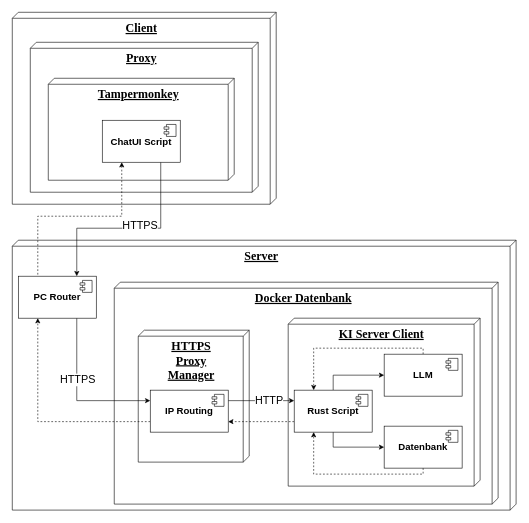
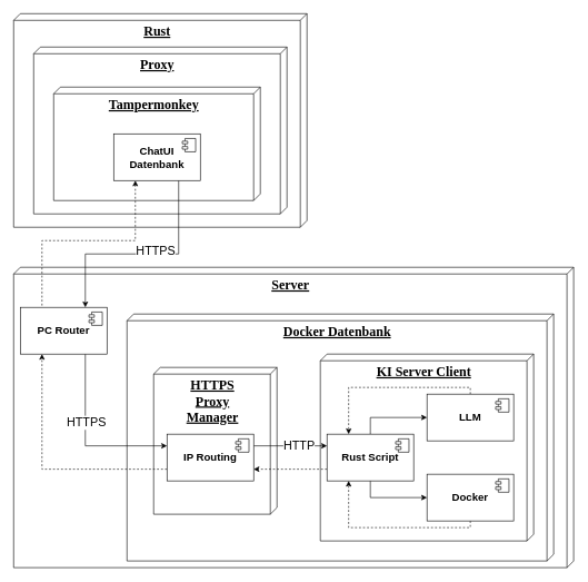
  <mxCell id="0" />
  <mxCell id="1" parent="0" />
  <mxCell id="2" value="&lt;b style=&quot;font-size: 20px;&quot;&gt;Server&lt;/b&gt;" style="verticalAlign=top;align=center;spacingTop=8;spacingLeft=2;spacingRight=12;shape=cube;size=10;direction=south;fontStyle=4;html=1;rounded=0;shadow=0;comic=0;labelBackgroundColor=none;strokeWidth=1;fontFamily=Verdana;fontSize=20;" parent="1" vertex="1"><mxGeometry x="20" y="400" width="840" height="450" as="geometry" /></mxCell>
- <mxCell id="3" value="&lt;b style=&quot;font-size: 20px;&quot;&gt;Client&lt;/b&gt;" style="verticalAlign=top;align=center;spacingTop=8;spacingLeft=2;spacingRight=12;shape=cube;size=10;direction=south;fontStyle=4;html=1;rounded=0;shadow=0;comic=0;labelBackgroundColor=none;strokeWidth=1;fontFamily=Verdana;fontSize=20;" parent="1" vertex="1"><mxGeometry x="20" y="20" width="440" height="320" as="geometry" /></mxCell>
+ <mxCell id="3" value="&lt;b style=&quot;font-size: 20px;&quot;&gt;Rust&lt;/b&gt;" style="verticalAlign=top;align=center;spacingTop=8;spacingLeft=2;spacingRight=12;shape=cube;size=10;direction=south;fontStyle=4;html=1;rounded=0;shadow=0;comic=0;labelBackgroundColor=none;strokeWidth=1;fontFamily=Verdana;fontSize=20;" parent="1" vertex="1"><mxGeometry x="20" y="20" width="440" height="320" as="geometry" /></mxCell>
  <mxCell id="4" value="&lt;b style=&quot;font-size: 20px;&quot;&gt;Docker Datenbank&lt;/b&gt;" style="verticalAlign=top;align=center;spacingTop=8;spacingLeft=2;spacingRight=12;shape=cube;size=10;direction=south;fontStyle=4;html=1;rounded=0;shadow=0;comic=0;labelBackgroundColor=none;strokeWidth=1;fontFamily=Verdana;fontSize=20;" parent="1" vertex="1"><mxGeometry x="190" y="470" width="640" height="370" as="geometry" /></mxCell>
  <mxCell id="5" value="&lt;b style=&quot;font-size: 20px;&quot;&gt;HTTPS&lt;br&gt;Proxy &lt;br&gt;Manager&lt;br&gt;&lt;/b&gt;" style="verticalAlign=top;align=center;spacingTop=8;spacingLeft=2;spacingRight=12;shape=cube;size=10;direction=south;fontStyle=4;html=1;rounded=0;shadow=0;comic=0;labelBackgroundColor=none;strokeWidth=1;fontFamily=Verdana;fontSize=20;" parent="1" vertex="1"><mxGeometry x="230" y="550" width="185" height="220" as="geometry" /></mxCell>
  <mxCell id="6" value="&lt;b style=&quot;font-size: 20px;&quot;&gt;KI Server Client&lt;/b&gt;" style="verticalAlign=top;align=center;spacingTop=8;spacingLeft=2;spacingRight=12;shape=cube;size=10;direction=south;fontStyle=4;html=1;rounded=0;shadow=0;comic=0;labelBackgroundColor=none;strokeWidth=1;fontFamily=Verdana;fontSize=20;" parent="1" vertex="1"><mxGeometry x="480" y="530" width="320" height="280" as="geometry" /></mxCell>
  <mxCell id="7" style="edgeStyle=orthogonalEdgeStyle;rounded=0;orthogonalLoop=1;jettySize=auto;html=1;exitX=1;exitY=0.25;exitDx=0;exitDy=0;entryX=0;entryY=0.25;entryDx=0;entryDy=0;startArrow=none;startFill=0;" parent="1" source="10" target="15" edge="1"><mxGeometry relative="1" as="geometry" /></mxCell>
  <mxCell id="8" value="&lt;font style=&quot;font-size: 18px;&quot;&gt;HTTP&lt;/font&gt;" style="edgeLabel;html=1;align=center;verticalAlign=middle;resizable=0;points=[];" parent="7" vertex="1" connectable="0"><mxGeometry x="0.227" y="1" relative="1" as="geometry"><mxPoint as="offset" /></mxGeometry></mxCell>
  <mxCell id="9" style="edgeStyle=orthogonalEdgeStyle;rounded=0;orthogonalLoop=1;jettySize=auto;html=1;exitX=0;exitY=0.75;exitDx=0;exitDy=0;entryX=0.25;entryY=1;entryDx=0;entryDy=0;dashed=1;" parent="1" source="10" target="25" edge="1"><mxGeometry relative="1" as="geometry" /></mxCell>
  <mxCell id="10" value="&lt;b&gt;&lt;font style=&quot;font-size: 16px;&quot;&gt;IP Routing&lt;/font&gt;&lt;/b&gt;" style="html=1;dropTarget=0;whiteSpace=wrap;" parent="1" vertex="1"><mxGeometry x="250" y="650" width="130" height="70" as="geometry" /></mxCell>
  <mxCell id="11" value="" style="shape=module;jettyWidth=8;jettyHeight=4;" parent="10" vertex="1"><mxGeometry x="1" width="20" height="20" relative="1" as="geometry"><mxPoint x="-27" y="7" as="offset" /></mxGeometry></mxCell>
  <mxCell id="12" style="edgeStyle=orthogonalEdgeStyle;rounded=0;orthogonalLoop=1;jettySize=auto;html=1;exitX=0.5;exitY=0;exitDx=0;exitDy=0;entryX=0;entryY=0.5;entryDx=0;entryDy=0;startArrow=none;startFill=0;" parent="1" source="15" target="18" edge="1"><mxGeometry relative="1" as="geometry" /></mxCell>
  <mxCell id="13" style="edgeStyle=orthogonalEdgeStyle;rounded=0;orthogonalLoop=1;jettySize=auto;html=1;exitX=0.5;exitY=1;exitDx=0;exitDy=0;entryX=0;entryY=0.5;entryDx=0;entryDy=0;startArrow=none;startFill=0;" parent="1" source="15" target="21" edge="1"><mxGeometry relative="1" as="geometry" /></mxCell>
  <mxCell id="14" style="edgeStyle=orthogonalEdgeStyle;rounded=0;orthogonalLoop=1;jettySize=auto;html=1;exitX=0;exitY=0.75;exitDx=0;exitDy=0;entryX=1;entryY=0.75;entryDx=0;entryDy=0;dashed=1;" parent="1" source="15" target="10" edge="1"><mxGeometry relative="1" as="geometry" /></mxCell>
  <mxCell id="15" value="&lt;span style=&quot;font-size: 16px;&quot;&gt;&lt;b&gt;Rust Script&lt;/b&gt;&lt;/span&gt;" style="html=1;dropTarget=0;whiteSpace=wrap;" parent="1" vertex="1"><mxGeometry x="490" y="650" width="130" height="70" as="geometry" /></mxCell>
  <mxCell id="16" value="" style="shape=module;jettyWidth=8;jettyHeight=4;" parent="15" vertex="1"><mxGeometry x="1" width="20" height="20" relative="1" as="geometry"><mxPoint x="-27" y="7" as="offset" /></mxGeometry></mxCell>
  <mxCell id="17" style="edgeStyle=orthogonalEdgeStyle;rounded=0;orthogonalLoop=1;jettySize=auto;html=1;exitX=0.5;exitY=0;exitDx=0;exitDy=0;entryX=0.25;entryY=0;entryDx=0;entryDy=0;dashed=1;" parent="1" source="18" target="15" edge="1"><mxGeometry relative="1" as="geometry"><Array as="points"><mxPoint x="705" y="580" /><mxPoint x="523" y="580" /></Array></mxGeometry></mxCell>
  <mxCell id="18" value="&lt;span style=&quot;font-size: 16px;&quot;&gt;&lt;b&gt;LLM&lt;/b&gt;&lt;/span&gt;" style="html=1;dropTarget=0;whiteSpace=wrap;" parent="1" vertex="1"><mxGeometry x="640" y="590" width="130" height="70" as="geometry" /></mxCell>
  <mxCell id="19" value="" style="shape=module;jettyWidth=8;jettyHeight=4;" parent="18" vertex="1"><mxGeometry x="1" width="20" height="20" relative="1" as="geometry"><mxPoint x="-27" y="7" as="offset" /></mxGeometry></mxCell>
  <mxCell id="20" style="edgeStyle=orthogonalEdgeStyle;rounded=0;orthogonalLoop=1;jettySize=auto;html=1;exitX=0.5;exitY=1;exitDx=0;exitDy=0;entryX=0.25;entryY=1;entryDx=0;entryDy=0;dashed=1;" parent="1" source="21" target="15" edge="1"><mxGeometry relative="1" as="geometry"><Array as="points"><mxPoint x="705" y="790" /><mxPoint x="523" y="790" /></Array></mxGeometry></mxCell>
- <mxCell id="21" value="&lt;span style=&quot;font-size: 16px;&quot;&gt;&lt;b&gt;Datenbank&lt;/b&gt;&lt;/span&gt;" style="html=1;dropTarget=0;whiteSpace=wrap;" parent="1" vertex="1"><mxGeometry x="640" y="710" width="130" height="70" as="geometry" /></mxCell>
+ <mxCell id="21" value="&lt;span style=&quot;font-size: 16px;&quot;&gt;&lt;b&gt;Docker&lt;/b&gt;&lt;/span&gt;" style="html=1;dropTarget=0;whiteSpace=wrap;" parent="1" vertex="1"><mxGeometry x="640" y="710" width="130" height="70" as="geometry" /></mxCell>
  <mxCell id="22" value="" style="shape=module;jettyWidth=8;jettyHeight=4;" parent="21" vertex="1"><mxGeometry x="1" width="20" height="20" relative="1" as="geometry"><mxPoint x="-27" y="7" as="offset" /></mxGeometry></mxCell>
  <mxCell id="23" style="edgeStyle=orthogonalEdgeStyle;rounded=0;orthogonalLoop=1;jettySize=auto;html=1;exitX=0.75;exitY=1;exitDx=0;exitDy=0;entryX=0;entryY=0.25;entryDx=0;entryDy=0;" parent="1" source="25" target="10" edge="1"><mxGeometry relative="1" as="geometry" /></mxCell>
  <mxCell id="24" value="&lt;font style=&quot;font-size: 18px;&quot;&gt;HTTPS&lt;/font&gt;" style="edgeLabel;html=1;align=center;verticalAlign=middle;resizable=0;points=[];" parent="23" vertex="1" connectable="0"><mxGeometry x="-0.217" y="1" relative="1" as="geometry"><mxPoint as="offset" /></mxGeometry></mxCell>
  <mxCell id="25" value="&lt;span style=&quot;font-size: 16px;&quot;&gt;&lt;b&gt;PC Router&lt;/b&gt;&lt;/span&gt;" style="html=1;dropTarget=0;whiteSpace=wrap;" parent="1" vertex="1"><mxGeometry x="30" y="460" width="130" height="70" as="geometry" /></mxCell>
  <mxCell id="26" value="" style="shape=module;jettyWidth=8;jettyHeight=4;" parent="25" vertex="1"><mxGeometry x="1" width="20" height="20" relative="1" as="geometry"><mxPoint x="-27" y="7" as="offset" /></mxGeometry></mxCell>
  <mxCell id="27" value="&lt;b style=&quot;font-size: 20px;&quot;&gt;Proxy&lt;/b&gt;" style="verticalAlign=top;align=center;spacingTop=8;spacingLeft=2;spacingRight=12;shape=cube;size=10;direction=south;fontStyle=4;html=1;rounded=0;shadow=0;comic=0;labelBackgroundColor=none;strokeWidth=1;fontFamily=Verdana;fontSize=20;" parent="1" vertex="1"><mxGeometry x="50" y="70" width="380" height="250" as="geometry" /></mxCell>
  <mxCell id="28" value="&lt;b style=&quot;font-size: 20px;&quot;&gt;Tampermonkey&lt;/b&gt;" style="verticalAlign=top;align=center;spacingTop=8;spacingLeft=2;spacingRight=12;shape=cube;size=10;direction=south;fontStyle=4;html=1;rounded=0;shadow=0;comic=0;labelBackgroundColor=none;strokeWidth=1;fontFamily=Verdana;fontSize=20;" parent="1" vertex="1"><mxGeometry x="80" y="130" width="310" height="170" as="geometry" /></mxCell>
  <mxCell id="29" style="edgeStyle=orthogonalEdgeStyle;rounded=0;orthogonalLoop=1;jettySize=auto;html=1;exitX=0.75;exitY=1;exitDx=0;exitDy=0;entryX=0.75;entryY=0;entryDx=0;entryDy=0;" parent="1" source="32" target="25" edge="1"><mxGeometry relative="1" as="geometry"><Array as="points"><mxPoint x="267" y="380" /><mxPoint x="127" y="380" /></Array></mxGeometry></mxCell>
  <mxCell id="30" value="&lt;font style=&quot;font-size: 18px;&quot;&gt;HTTPS&lt;/font&gt;" style="edgeLabel;html=1;align=center;verticalAlign=middle;resizable=0;points=[];" parent="29" vertex="1" connectable="0"><mxGeometry x="-0.181" y="-5" relative="1" as="geometry"><mxPoint x="-10" as="offset" /></mxGeometry></mxCell>
  <mxCell id="31" style="edgeStyle=orthogonalEdgeStyle;rounded=0;orthogonalLoop=1;jettySize=auto;html=1;exitX=0.25;exitY=1;exitDx=0;exitDy=0;entryX=0.25;entryY=0;entryDx=0;entryDy=0;endArrow=none;endFill=0;startArrow=classic;startFill=1;dashed=1;" parent="1" source="32" target="25" edge="1"><mxGeometry relative="1" as="geometry"><Array as="points"><mxPoint x="203" y="360" /><mxPoint x="63" y="360" /></Array></mxGeometry></mxCell>
- <mxCell id="32" value="&lt;span style=&quot;font-size: 16px;&quot;&gt;&lt;b&gt;ChatUI Script&lt;/b&gt;&lt;/span&gt;" style="html=1;dropTarget=0;whiteSpace=wrap;" parent="1" vertex="1"><mxGeometry x="170" y="200" width="130" height="70" as="geometry" /></mxCell>
+ <mxCell id="32" value="&lt;span style=&quot;font-size: 16px;&quot;&gt;&lt;b&gt;ChatUI Datenbank&lt;/b&gt;&lt;/span&gt;" style="html=1;dropTarget=0;whiteSpace=wrap;" parent="1" vertex="1"><mxGeometry x="170" y="200" width="130" height="70" as="geometry" /></mxCell>
  <mxCell id="33" value="" style="shape=module;jettyWidth=8;jettyHeight=4;" parent="32" vertex="1"><mxGeometry x="1" width="20" height="20" relative="1" as="geometry"><mxPoint x="-27" y="7" as="offset" /></mxGeometry></mxCell>
